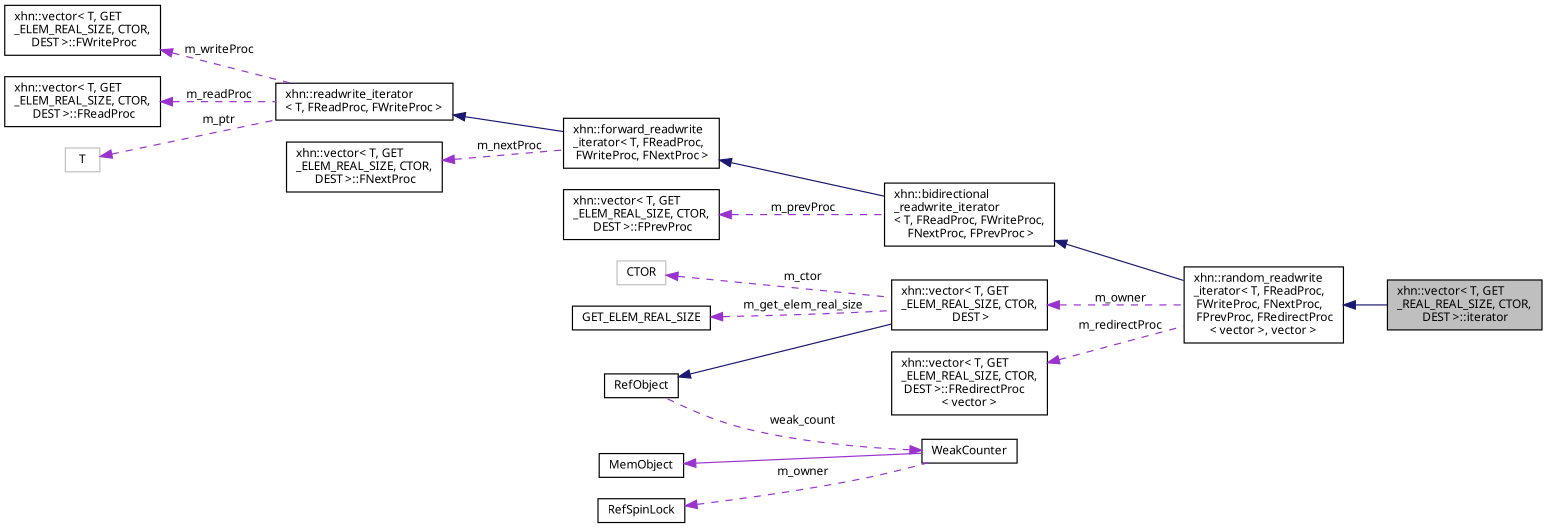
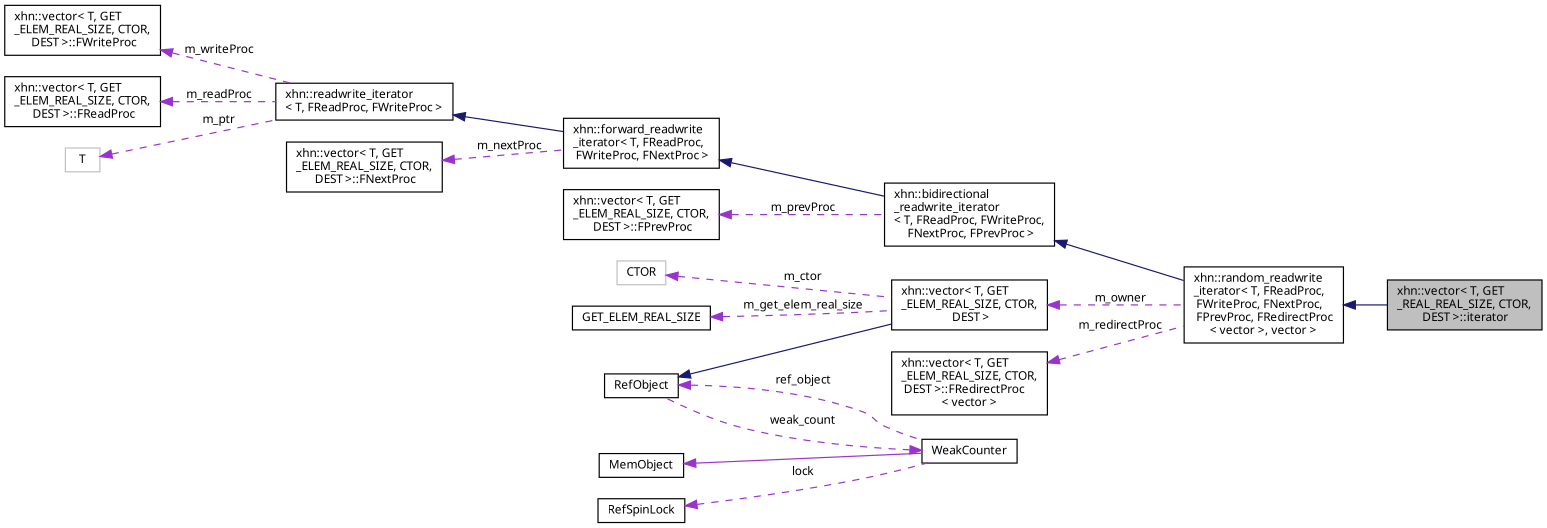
  digraph {
    fontname="Noto Sans"
    rankdir=LR
    node [color=black fillcolor=white fontname="Noto Sans" fontsize=10 shape=record style=filled]
    edge [color=darkorchid3 dir=back fontname="Noto Sans" fontsize=10 labelfontname=Helvetica labelfontsize=10 style=dashed]
    n1 [fillcolor=grey75 fontcolor=black height=0.2 label="xhn::vector\< T, GET\l_REAL_REAL_SIZE, CTOR,\l DEST \>::iterator" width=0.4]
    n2 [height=0.2 label="xhn::random_readwrite\l_iterator\< T, FReadProc,\l FWriteProc, FNextProc,\l FPrevProc, FRedirectProc\l\< vector \>, vector \>" width=0.4]
    n3 [height=0.2 label="xhn::bidirectional\l_readwrite_iterator\l\< T, FReadProc, FWriteProc,\l FNextProc, FPrevProc \>" width=0.4]
    n4 [height=0.2 label="xhn::forward_readwrite\l_iterator\< T, FReadProc,\l FWriteProc, FNextProc \>" width=0.4]
    n5 [height=0.2 label="xhn::readwrite_iterator\l\< T, FReadProc, FWriteProc \>" width=0.4]
    n6 [height=0.2 label="xhn::vector\< T, GET\l_ELEM_REAL_SIZE, CTOR,\l DEST \>::FWriteProc" width=0.4]
    n7 [height=0.2 label="xhn::vector\< T, GET\l_ELEM_REAL_SIZE, CTOR,\l DEST \>::FReadProc" width=0.4]
    n8 [color=grey75 height=0.2 label=T width=0.4]
    n9 [height=0.2 label="xhn::vector\< T, GET\l_ELEM_REAL_SIZE, CTOR,\l DEST \>::FNextProc" width=0.4]
    n10 [height=0.2 label="xhn::vector\< T, GET\l_ELEM_REAL_SIZE, CTOR,\l DEST \>::FPrevProc" width=0.4]
    n11 [height=0.2 label="xhn::vector\< T, GET\l_ELEM_REAL_SIZE, CTOR,\l DEST \>" width=0.4]
    n12 [height=0.2 label=RefObject width=0.4]
    n13 [height=0.2 label=WeakCounter width=0.4]
    n14 [height=0.2 label=MemObject width=0.4]
    n15 [height=0.2 label=RefSpinLock width=0.4]
    n16 [color=grey75 height=0.2 label=CTOR width=0.4]
    n17 [height=0.2 label=GET_ELEM_REAL_SIZE width=0.4]
    n18 [height=0.2 label="xhn::vector\< T, GET\l_ELEM_REAL_SIZE, CTOR,\l DEST \>::FRedirectProc\l\< vector \>" width=0.4]
    n2 -> n1 [color=midnightblue style=solid]
    n3 -> n2 [color=midnightblue style=solid]
    n4 -> n3 [color=midnightblue style=solid]
    n5 -> n4 [color=midnightblue style=solid]
    n6 -> n5 [label=" m_writeProc"]
    n7 -> n5 [label=" m_readProc"]
    n8 -> n5 [label=" m_ptr"]
    n9 -> n4 [label=" m_nextProc"]
    n10 -> n3 [label=" m_prevProc"]
    n11 -> n2 [label=" m_owner"]
    n12 -> n11 [color=midnightblue style=solid]
+   n12 -> n13 [label=" ref_object"]
    n13 -> n12 [label=" weak_count"]
    n14 -> n13 [style=solid]
-   n15 -> n13 [label=" m_owner"]
+   n15 -> n13 [label=" lock"]
    n16 -> n11 [label=" m_ctor"]
    n17 -> n11 [label=" m_get_elem_real_size"]
    n18 -> n2 [label=" m_redirectProc"]
  }
